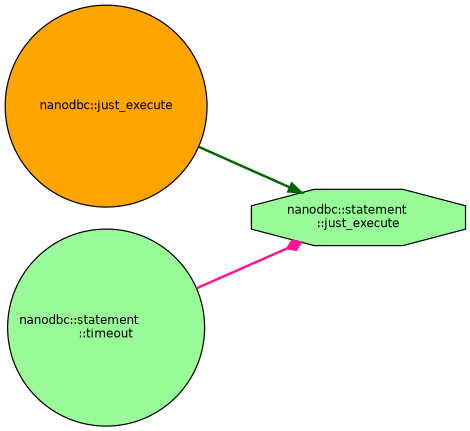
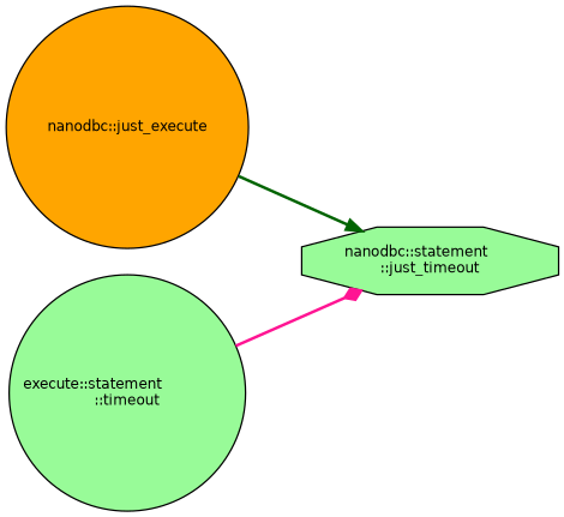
  digraph {
    rankdir=LR
    node [color=black fillcolor=palegreen fontname=Helvetica fontsize=10 shape=circle style=filled]
    edge [fontname=Helvetica fontsize=10 labelfontname=Helvetica labelfontsize=10 style=bold]
    n1 [fillcolor=orange fontcolor=black height=0.2 label="nanodbc::just_execute" width=0.4]
-   n2 [height=0.2 label="nanodbc::statement\l::just_execute" shape=octagon width=0.4]
-   n3 [height=0.2 label="nanodbc::statement\l::timeout" width=0.4]
+   n2 [height=0.2 label="nanodbc::statement\l::just_timeout" shape=octagon width=0.4]
+   n3 [height=0.2 label="execute::statement\l::timeout" width=0.4]
    n1 -> n2 [arrowhead=normal color=darkgreen]
    n3 -> n2 [arrowhead=diamond color=deeppink]
  }
